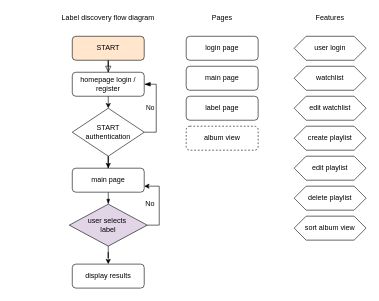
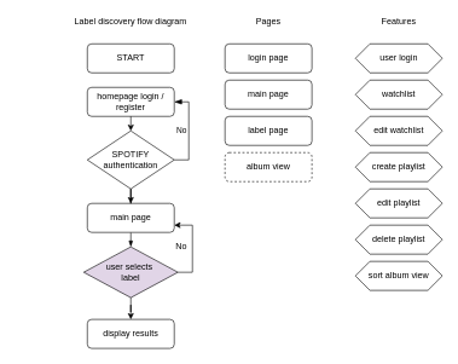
  <mxCell id="0" />
  <mxCell id="1" parent="0" />
- <mxCell id="2" value="" style="rounded=0;html=1;jettySize=auto;orthogonalLoop=1;fontSize=11;endArrow=block;endFill=0;endSize=8;strokeWidth=1;shadow=0;labelBackgroundColor=none;edgeStyle=orthogonalEdgeStyle;entryX=0.5;entryY=0;entryDx=0;entryDy=0;" parent="1" source="3" target="5" edge="1"><mxGeometry relative="1" as="geometry"><mxPoint x="180" y="140" as="targetPoint" /></mxGeometry></mxCell>
- <mxCell id="3" value="START" style="rounded=1;whiteSpace=wrap;html=1;fontSize=12;glass=0;strokeWidth=1;shadow=0;fillColor=#ffe6cc;" parent="1" vertex="1"><mxGeometry x="120" y="60" width="120" height="40" as="geometry" /></mxCell>
+ <mxCell id="3" value="START" style="rounded=1;whiteSpace=wrap;html=1;fontSize=12;glass=0;strokeWidth=1;shadow=0;" parent="1" vertex="1"><mxGeometry x="120" y="60" width="120" height="40" as="geometry" /></mxCell>
  <mxCell id="4" value="No" style="edgeStyle=orthogonalEdgeStyle;rounded=0;html=1;jettySize=auto;orthogonalLoop=1;fontSize=11;endArrow=blockThin;endFill=1;endSize=8;strokeWidth=1;shadow=0;labelBackgroundColor=none;exitX=1;exitY=0.5;exitDx=0;exitDy=0;entryX=1;entryY=0.5;entryDx=0;entryDy=0;" parent="1" source="11" target="5" edge="1"><mxGeometry y="10" relative="1" as="geometry"><mxPoint as="offset" /><mxPoint x="310" y="245" as="sourcePoint" /><mxPoint x="410" y="240" as="targetPoint" /></mxGeometry></mxCell>
  <mxCell id="5" value="homepage login / register" style="rounded=1;whiteSpace=wrap;html=1;fontSize=12;glass=0;strokeWidth=1;shadow=0;" parent="1" vertex="1"><mxGeometry x="120" y="120" width="120" height="40" as="geometry" /></mxCell>
  <mxCell id="6" style="edgeStyle=orthogonalEdgeStyle;rounded=0;orthogonalLoop=1;jettySize=auto;html=1;exitX=0.5;exitY=1;exitDx=0;exitDy=0;entryX=0.5;entryY=0;entryDx=0;entryDy=0;endArrow=blockThin;endFill=1;" edge="1" parent="1" source="7" target="13"><mxGeometry relative="1" as="geometry" /></mxCell>
  <mxCell id="7" value="main page" style="rounded=1;whiteSpace=wrap;html=1;fontSize=12;glass=0;strokeWidth=1;shadow=0;" parent="1" vertex="1"><mxGeometry x="120" y="280" width="120" height="40" as="geometry" /></mxCell>
  <mxCell id="8" value="Label discovery flow diagram" style="text;html=1;strokeColor=none;fillColor=none;align=center;verticalAlign=middle;whiteSpace=wrap;rounded=0;" vertex="1" parent="1"><mxGeometry x="20" y="20" width="320" height="20" as="geometry" /></mxCell>
  <mxCell id="9" value="" style="endArrow=classic;html=1;exitX=0.5;exitY=1;exitDx=0;exitDy=0;entryX=0.5;entryY=0;entryDx=0;entryDy=0;" edge="1" parent="1" source="5" target="11"><mxGeometry width="50" height="50" relative="1" as="geometry"><mxPoint x="350" y="330" as="sourcePoint" /><mxPoint x="180" y="190" as="targetPoint" /></mxGeometry></mxCell>
  <mxCell id="10" value="" style="edgeStyle=orthogonalEdgeStyle;rounded=0;orthogonalLoop=1;jettySize=auto;html=1;" edge="1" parent="1" source="11" target="7"><mxGeometry relative="1" as="geometry" /></mxCell>
- <mxCell id="11" value="START&lt;br&gt;authentication" style="rhombus;whiteSpace=wrap;html=1;" vertex="1" parent="1"><mxGeometry x="120" y="180" width="120" height="80" as="geometry" /></mxCell>
+ <mxCell id="11" value="SPOTIFY&lt;br&gt;authentication" style="rhombus;whiteSpace=wrap;html=1;" vertex="1" parent="1"><mxGeometry x="120" y="180" width="120" height="80" as="geometry" /></mxCell>
  <mxCell id="12" value="" style="edgeStyle=orthogonalEdgeStyle;rounded=0;orthogonalLoop=1;jettySize=auto;html=1;" edge="1" parent="1" source="13" target="14"><mxGeometry relative="1" as="geometry" /></mxCell>
  <mxCell id="13" value="user selects&amp;nbsp;&lt;br&gt;label" style="rhombus;whiteSpace=wrap;html=1;fillColor=#e1d5e7;" vertex="1" parent="1"><mxGeometry x="115" y="340" width="130" height="70" as="geometry" /></mxCell>
  <mxCell id="14" value="display results" style="rounded=1;whiteSpace=wrap;html=1;" vertex="1" parent="1"><mxGeometry x="120" y="440" width="120" height="40" as="geometry" /></mxCell>
  <mxCell id="15" style="edgeStyle=orthogonalEdgeStyle;rounded=0;orthogonalLoop=1;jettySize=auto;html=1;exitX=1;exitY=0.5;exitDx=0;exitDy=0;entryX=1;entryY=0.75;entryDx=0;entryDy=0;" edge="1" parent="1" source="13" target="7"><mxGeometry x="259" y="350" as="geometry" /></mxCell>
  <mxCell id="16" value="No" style="text;html=1;strokeColor=none;fillColor=none;align=center;verticalAlign=middle;whiteSpace=wrap;rounded=0;" vertex="1" parent="1"><mxGeometry x="230" y="330" width="40" height="20" as="geometry" /></mxCell>
  <mxCell id="17" value="login page" style="rounded=1;whiteSpace=wrap;html=1;fontSize=12;glass=0;strokeWidth=1;shadow=0;" vertex="1" parent="1"><mxGeometry x="310" y="60" width="120" height="40" as="geometry" /></mxCell>
  <mxCell id="18" value="main page" style="rounded=1;whiteSpace=wrap;html=1;fontSize=12;glass=0;strokeWidth=1;shadow=0;" vertex="1" parent="1"><mxGeometry x="310" y="110" width="120" height="40" as="geometry" /></mxCell>
  <mxCell id="19" value="label page" style="rounded=1;whiteSpace=wrap;html=1;fontSize=12;glass=0;strokeWidth=1;shadow=0;" vertex="1" parent="1"><mxGeometry x="310" y="160" width="120" height="40" as="geometry" /></mxCell>
  <mxCell id="20" value="album view" style="rounded=1;whiteSpace=wrap;html=1;fontSize=12;glass=0;strokeWidth=1;shadow=0;dashed=1;" vertex="1" parent="1"><mxGeometry x="310" y="210" width="120" height="40" as="geometry" /></mxCell>
  <mxCell id="21" value="user login" style="shape=hexagon;perimeter=hexagonPerimeter2;whiteSpace=wrap;html=1;fixedSize=1;" vertex="1" parent="1"><mxGeometry x="490" y="60" width="120" height="40" as="geometry" /></mxCell>
  <mxCell id="22" value="watchlist" style="shape=hexagon;perimeter=hexagonPerimeter2;whiteSpace=wrap;html=1;fixedSize=1;" vertex="1" parent="1"><mxGeometry x="490" y="110" width="120" height="40" as="geometry" /></mxCell>
  <mxCell id="23" value="delete playlist" style="shape=hexagon;perimeter=hexagonPerimeter2;whiteSpace=wrap;html=1;fixedSize=1;" vertex="1" parent="1"><mxGeometry x="490" y="310" width="120" height="40" as="geometry" /></mxCell>
  <mxCell id="24" value="edit watchlist" style="shape=hexagon;perimeter=hexagonPerimeter2;whiteSpace=wrap;html=1;fixedSize=1;" vertex="1" parent="1"><mxGeometry x="490" y="160" width="120" height="40" as="geometry" /></mxCell>
  <mxCell id="25" value="create playlist" style="shape=hexagon;perimeter=hexagonPerimeter2;whiteSpace=wrap;html=1;fixedSize=1;" vertex="1" parent="1"><mxGeometry x="490" y="210" width="120" height="40" as="geometry" /></mxCell>
  <mxCell id="26" value="edit playlist" style="shape=hexagon;perimeter=hexagonPerimeter2;whiteSpace=wrap;html=1;fixedSize=1;" vertex="1" parent="1"><mxGeometry x="490" y="260" width="120" height="40" as="geometry" /></mxCell>
  <mxCell id="27" value="sort album view" style="shape=hexagon;perimeter=hexagonPerimeter2;whiteSpace=wrap;html=1;fixedSize=1;" vertex="1" parent="1"><mxGeometry x="490" y="360" width="120" height="40" as="geometry" /></mxCell>
  <mxCell id="28" value="Pages" style="text;html=1;strokeColor=none;fillColor=none;align=center;verticalAlign=middle;whiteSpace=wrap;rounded=0;" vertex="1" parent="1"><mxGeometry x="310" y="20" width="120" height="20" as="geometry" /></mxCell>
  <mxCell id="29" value="Features" style="text;html=1;strokeColor=none;fillColor=none;align=center;verticalAlign=middle;whiteSpace=wrap;rounded=0;" vertex="1" parent="1"><mxGeometry x="490" y="20" width="120" height="20" as="geometry" /></mxCell>
